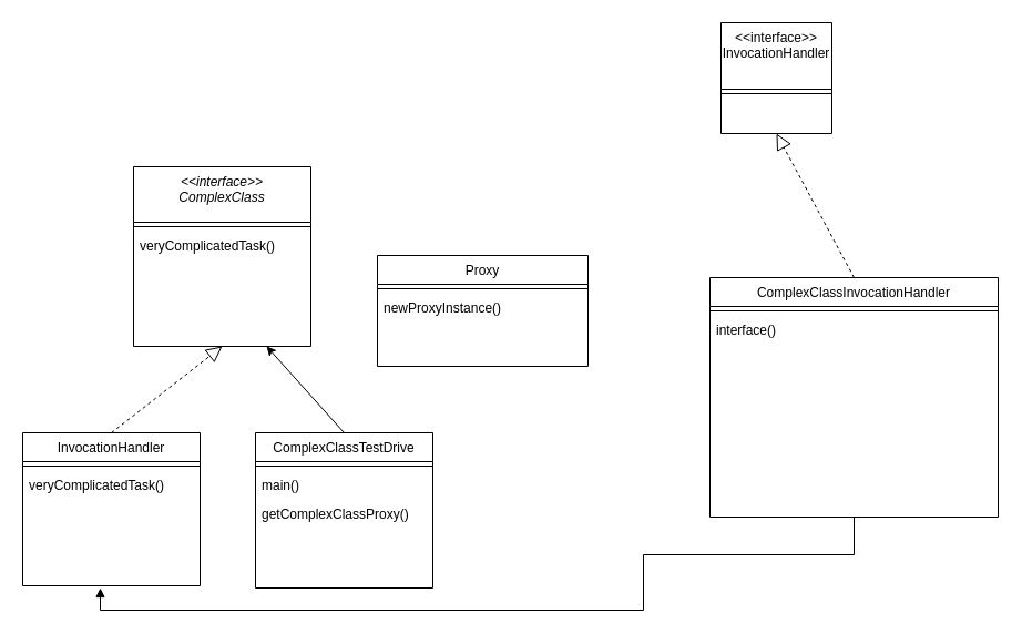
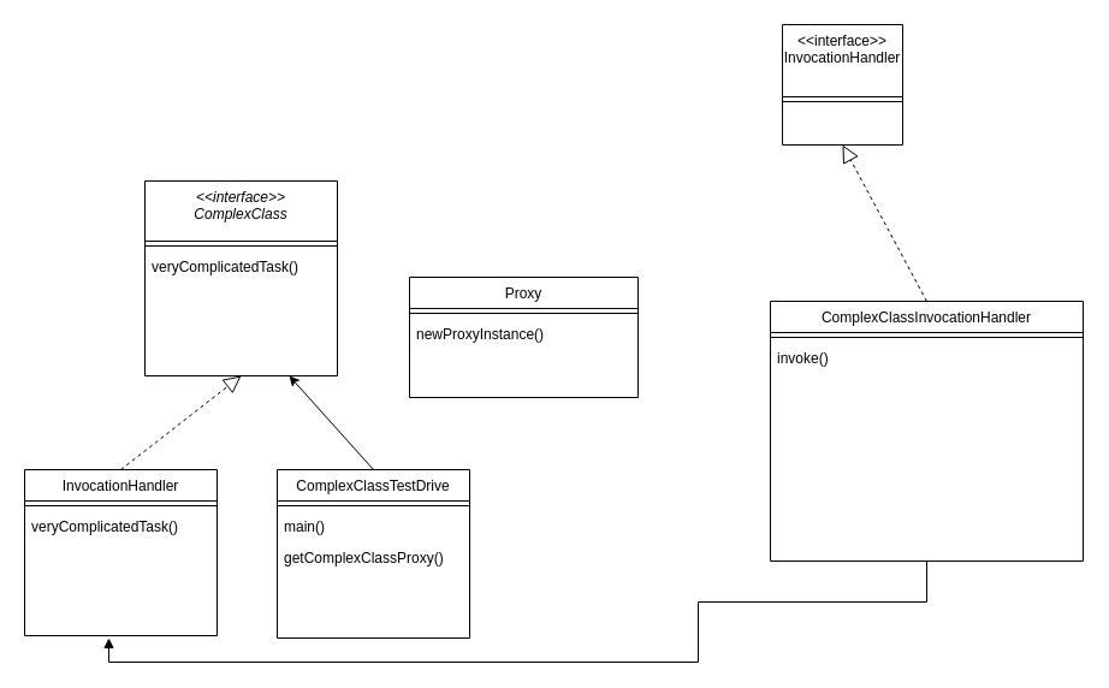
  <mxCell id="0" />
  <mxCell id="1" parent="0" />
  <mxCell id="2" value="&lt;&lt;interface&gt;&gt;&#10;ComplexClass" style="swimlane;fontStyle=2;align=center;verticalAlign=top;childLayout=stackLayout;horizontal=1;startSize=50;horizontalStack=0;resizeParent=1;resizeLast=0;collapsible=1;marginBottom=0;rounded=0;shadow=0;strokeWidth=1;" vertex="1" parent="1"><mxGeometry x="120" y="150" width="160" height="162" as="geometry"><mxRectangle x="230" y="140" width="160" height="26" as="alternateBounds" /></mxGeometry></mxCell>
  <mxCell id="3" value="" style="line;html=1;strokeWidth=1;align=left;verticalAlign=middle;spacingTop=-1;spacingLeft=3;spacingRight=3;rotatable=0;labelPosition=right;points=[];portConstraint=eastwest;" vertex="1" parent="2"><mxGeometry y="50" width="160" height="8" as="geometry" /></mxCell>
  <mxCell id="4" value="veryComplicatedTask()" style="text;align=left;verticalAlign=top;spacingLeft=4;spacingRight=4;overflow=hidden;rotatable=0;points=[[0,0.5],[1,0.5]];portConstraint=eastwest;" vertex="1" parent="2"><mxGeometry y="58" width="160" height="26" as="geometry" /></mxCell>
  <mxCell id="5" value="InvocationHandler" style="swimlane;fontStyle=0;align=center;verticalAlign=top;childLayout=stackLayout;horizontal=1;startSize=26;horizontalStack=0;resizeParent=1;resizeLast=0;collapsible=1;marginBottom=0;rounded=0;shadow=0;strokeWidth=1;" vertex="1" parent="1"><mxGeometry x="20" y="390" width="160" height="138" as="geometry"><mxRectangle x="130" y="380" width="160" height="26" as="alternateBounds" /></mxGeometry></mxCell>
  <mxCell id="6" value="" style="line;html=1;strokeWidth=1;align=left;verticalAlign=middle;spacingTop=-1;spacingLeft=3;spacingRight=3;rotatable=0;labelPosition=right;points=[];portConstraint=eastwest;" vertex="1" parent="5"><mxGeometry y="26" width="160" height="8" as="geometry" /></mxCell>
  <mxCell id="7" value="veryComplicatedTask()" style="text;align=left;verticalAlign=top;spacingLeft=4;spacingRight=4;overflow=hidden;rotatable=0;points=[[0,0.5],[1,0.5]];portConstraint=eastwest;" vertex="1" parent="5"><mxGeometry y="34" width="160" height="26" as="geometry" /></mxCell>
  <mxCell id="8" value="ComplexClassTestDrive" style="swimlane;fontStyle=0;align=center;verticalAlign=top;childLayout=stackLayout;horizontal=1;startSize=26;horizontalStack=0;resizeParent=1;resizeLast=0;collapsible=1;marginBottom=0;rounded=0;shadow=0;strokeWidth=1;" vertex="1" parent="1"><mxGeometry x="230" y="390" width="160" height="140" as="geometry"><mxRectangle x="340" y="380" width="170" height="26" as="alternateBounds" /></mxGeometry></mxCell>
  <mxCell id="9" value="" style="line;html=1;strokeWidth=1;align=left;verticalAlign=middle;spacingTop=-1;spacingLeft=3;spacingRight=3;rotatable=0;labelPosition=right;points=[];portConstraint=eastwest;" vertex="1" parent="8"><mxGeometry y="26" width="160" height="8" as="geometry" /></mxCell>
  <mxCell id="10" value="main()" style="text;align=left;verticalAlign=top;spacingLeft=4;spacingRight=4;overflow=hidden;rotatable=0;points=[[0,0.5],[1,0.5]];portConstraint=eastwest;" vertex="1" parent="8"><mxGeometry y="34" width="160" height="26" as="geometry" /></mxCell>
  <mxCell id="11" value="getComplexClassProxy()" style="text;align=left;verticalAlign=top;spacingLeft=4;spacingRight=4;overflow=hidden;rotatable=0;points=[[0,0.5],[1,0.5]];portConstraint=eastwest;" vertex="1" parent="8"><mxGeometry y="60" width="160" height="26" as="geometry" /></mxCell>
  <mxCell id="12" value="ComplexClassInvocationHandler" style="swimlane;fontStyle=0;align=center;verticalAlign=top;childLayout=stackLayout;horizontal=1;startSize=26;horizontalStack=0;resizeParent=1;resizeLast=0;collapsible=1;marginBottom=0;rounded=0;shadow=0;strokeWidth=1;" vertex="1" parent="1"><mxGeometry x="640" y="250" width="260" height="216" as="geometry"><mxRectangle x="550" y="140" width="160" height="26" as="alternateBounds" /></mxGeometry></mxCell>
  <mxCell id="13" value="" style="line;html=1;strokeWidth=1;align=left;verticalAlign=middle;spacingTop=-1;spacingLeft=3;spacingRight=3;rotatable=0;labelPosition=right;points=[];portConstraint=eastwest;" vertex="1" parent="12"><mxGeometry y="26" width="260" height="8" as="geometry" /></mxCell>
- <mxCell id="14" value="interface()" style="text;align=left;verticalAlign=top;spacingLeft=4;spacingRight=4;overflow=hidden;rotatable=0;points=[[0,0.5],[1,0.5]];portConstraint=eastwest;" vertex="1" parent="12"><mxGeometry y="34" width="260" height="26" as="geometry" /></mxCell>
+ <mxCell id="14" value="invoke()" style="text;align=left;verticalAlign=top;spacingLeft=4;spacingRight=4;overflow=hidden;rotatable=0;points=[[0,0.5],[1,0.5]];portConstraint=eastwest;" vertex="1" parent="12"><mxGeometry y="34" width="260" height="26" as="geometry" /></mxCell>
  <mxCell id="15" value="" style="endArrow=block;dashed=1;endFill=0;endSize=12;html=1;rounded=0;entryX=0.5;entryY=1;entryDx=0;entryDy=0;exitX=0.5;exitY=0;exitDx=0;exitDy=0;" edge="1" parent="1" source="5" target="2"><mxGeometry width="160" relative="1" as="geometry"><mxPoint x="230" y="350" as="sourcePoint" /><mxPoint x="390" y="350" as="targetPoint" /></mxGeometry></mxCell>
  <mxCell id="16" value="&lt;&lt;interface&gt;&gt;&#10;InvocationHandler" style="swimlane;fontStyle=0;align=center;verticalAlign=top;childLayout=stackLayout;horizontal=1;startSize=60;horizontalStack=0;resizeParent=1;resizeLast=0;collapsible=1;marginBottom=0;rounded=0;shadow=0;strokeWidth=1;" vertex="1" parent="1"><mxGeometry x="650" y="20" width="100" height="100" as="geometry"><mxRectangle x="550" y="140" width="160" height="26" as="alternateBounds" /></mxGeometry></mxCell>
  <mxCell id="17" value="" style="line;html=1;strokeWidth=1;align=left;verticalAlign=middle;spacingTop=-1;spacingLeft=3;spacingRight=3;rotatable=0;labelPosition=right;points=[];portConstraint=eastwest;" vertex="1" parent="16"><mxGeometry y="60" width="100" height="8" as="geometry" /></mxCell>
  <mxCell id="18" value="" style="endArrow=block;dashed=1;endFill=0;endSize=12;html=1;rounded=0;entryX=0.5;entryY=1;entryDx=0;entryDy=0;exitX=0.5;exitY=0;exitDx=0;exitDy=0;" edge="1" parent="1" source="12" target="16"><mxGeometry width="160" relative="1" as="geometry"><mxPoint x="400" y="300" as="sourcePoint" /><mxPoint x="560" y="300" as="targetPoint" /></mxGeometry></mxCell>
  <mxCell id="19" value="Proxy" style="swimlane;fontStyle=0;align=center;verticalAlign=top;childLayout=stackLayout;horizontal=1;startSize=26;horizontalStack=0;resizeParent=1;resizeLast=0;collapsible=1;marginBottom=0;rounded=0;shadow=0;strokeWidth=1;" vertex="1" parent="1"><mxGeometry x="340" y="230" width="190" height="100" as="geometry"><mxRectangle x="340" y="380" width="170" height="26" as="alternateBounds" /></mxGeometry></mxCell>
  <mxCell id="20" value="" style="line;html=1;strokeWidth=1;align=left;verticalAlign=middle;spacingTop=-1;spacingLeft=3;spacingRight=3;rotatable=0;labelPosition=right;points=[];portConstraint=eastwest;" vertex="1" parent="19"><mxGeometry y="26" width="190" height="8" as="geometry" /></mxCell>
  <mxCell id="21" value="newProxyInstance()" style="text;align=left;verticalAlign=top;spacingLeft=4;spacingRight=4;overflow=hidden;rotatable=0;points=[[0,0.5],[1,0.5]];portConstraint=eastwest;" vertex="1" parent="19"><mxGeometry y="34" width="190" height="20" as="geometry" /></mxCell>
  <mxCell id="22" value="" style="endArrow=classic;html=1;rounded=0;exitX=0.5;exitY=0;exitDx=0;exitDy=0;entryX=0.75;entryY=1;entryDx=0;entryDy=0;" edge="1" parent="1" source="8" target="2"><mxGeometry width="50" height="50" relative="1" as="geometry"><mxPoint x="490" y="330" as="sourcePoint" /><mxPoint x="290" y="220" as="targetPoint" /></mxGeometry></mxCell>
  <mxCell id="23" value="" style="endArrow=block;endFill=1;html=1;edgeStyle=orthogonalEdgeStyle;align=left;verticalAlign=top;rounded=0;exitX=0.5;exitY=1;exitDx=0;exitDy=0;" edge="1" parent="1" source="12"><mxGeometry x="-1" relative="1" as="geometry"><mxPoint x="510" y="80" as="sourcePoint" /><mxPoint x="90" y="530" as="targetPoint" /><Array as="points"><mxPoint x="770" y="500" /><mxPoint x="580" y="500" /><mxPoint x="580" y="550" /><mxPoint x="90" y="550" /></Array></mxGeometry></mxCell>
